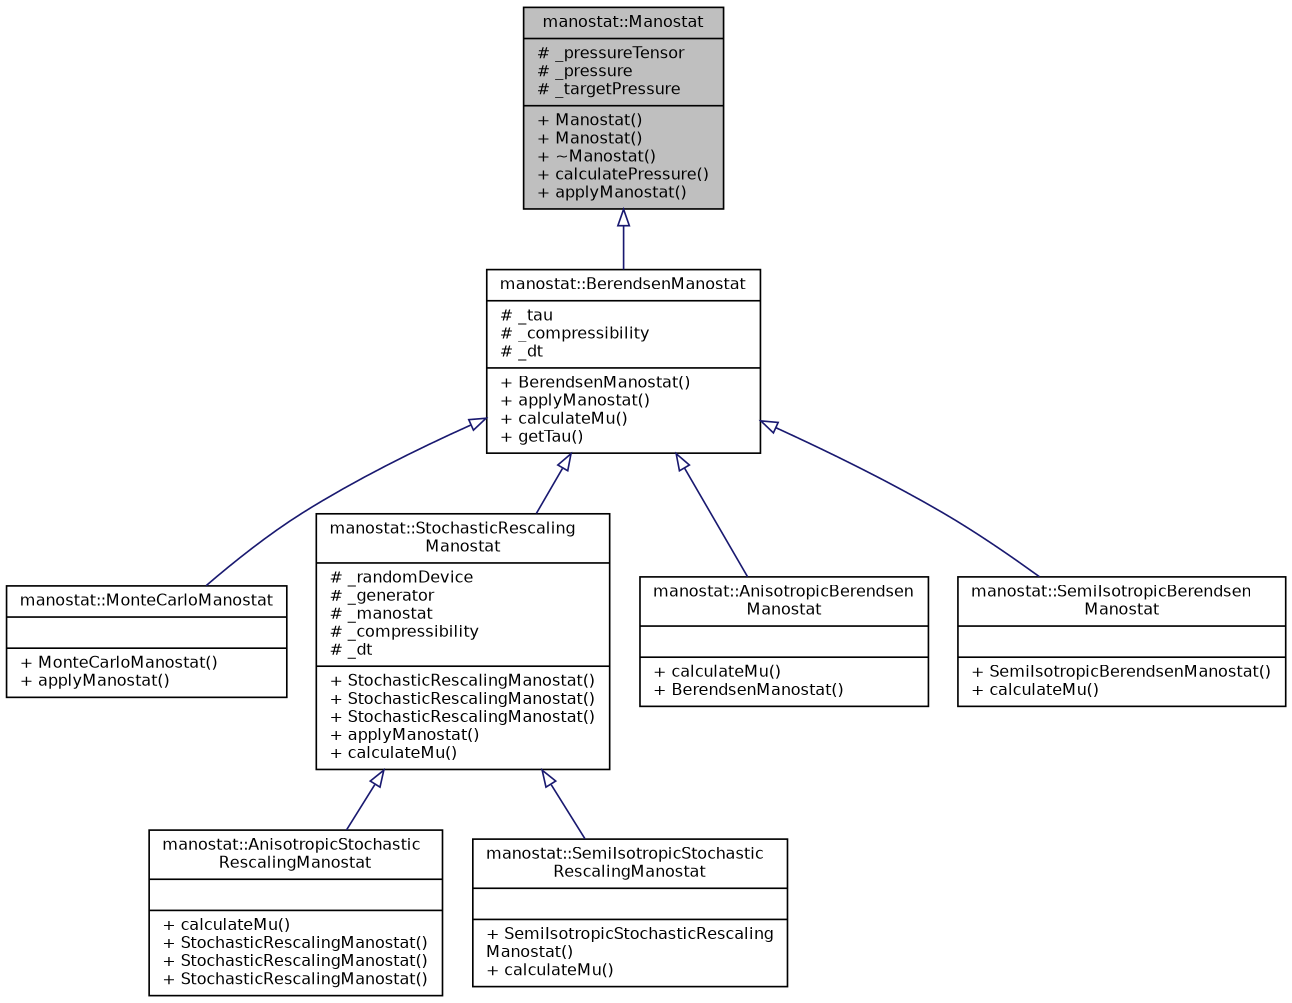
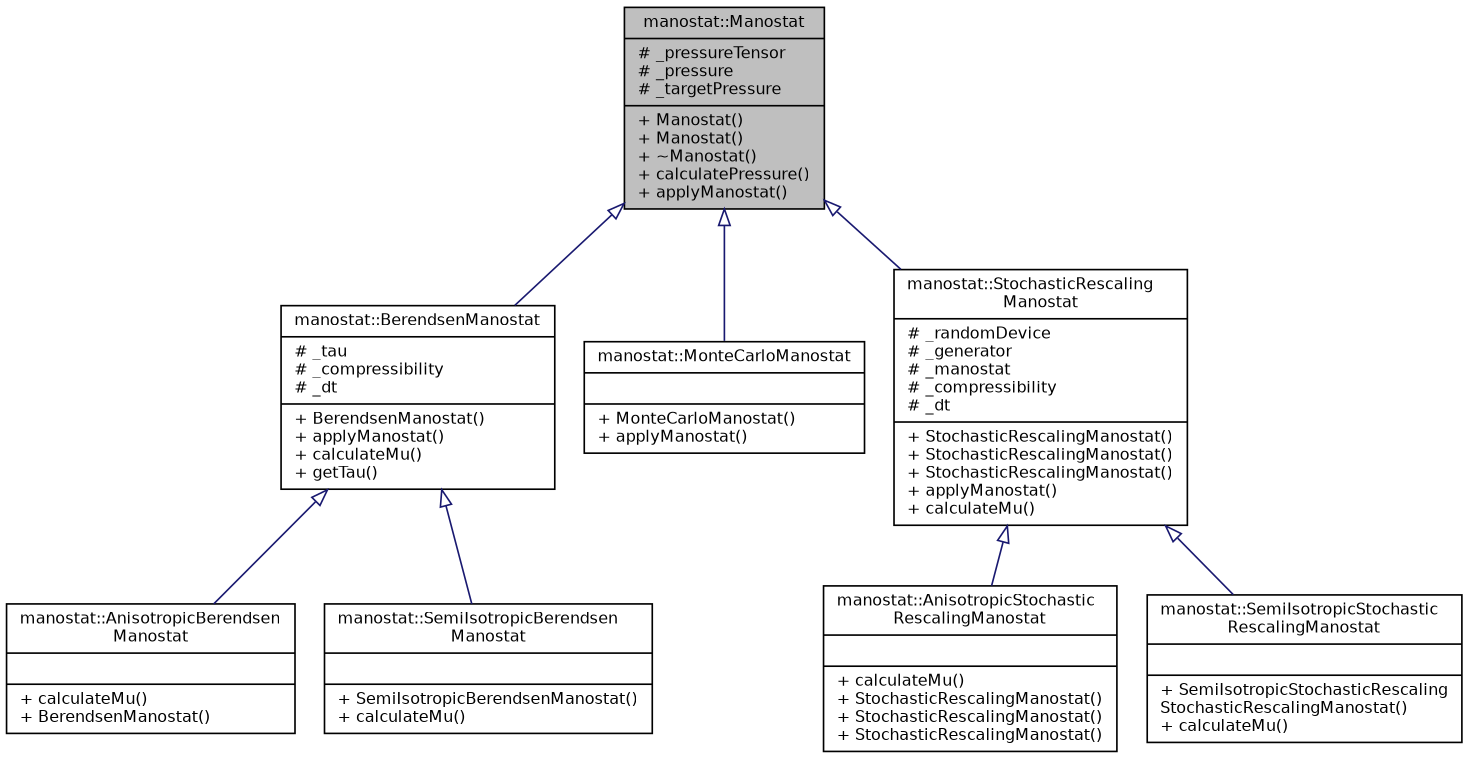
  digraph {
    node [color=black fillcolor=white fontname=Helvetica fontsize=10 shape=record style=filled]
    edge [arrowtail=onormal color=midnightblue dir=back fontname=Helvetica fontsize=10 labelfontname=Helvetica labelfontsize=10 style=solid]
    n1 [fillcolor=grey75 fontcolor=black height=0.2 label="{manostat::Manostat\n|# _pressureTensor\l# _pressure\l# _targetPressure\l|+ Manostat()\l+ Manostat()\l+ ~Manostat()\l+ calculatePressure()\l+ applyManostat()\l}" width=0.4]
    n2 [height=0.2 label="{manostat::BerendsenManostat\n|# _tau\l# _compressibility\l# _dt\l|+ BerendsenManostat()\l+ applyManostat()\l+ calculateMu()\l+ getTau()\l}" width=0.4]
    n3 [height=0.2 label="{manostat::MonteCarloManostat\n||+ MonteCarloManostat()\l+ applyManostat()\l}" width=0.4]
    n4 [height=0.2 label="{manostat::StochasticRescaling\lManostat\n|# _randomDevice\l# _generator\l# _manostat\l# _compressibility\l# _dt\l|+ StochasticRescalingManostat()\l+ StochasticRescalingManostat()\l+ StochasticRescalingManostat()\l+ applyManostat()\l+ calculateMu()\l}" width=0.4]
    n5 [height=0.2 label="{manostat::AnisotropicBerendsen\lManostat\n||+ calculateMu()\l+ BerendsenManostat()\l}" width=0.4]
    n6 [height=0.2 label="{manostat::SemiIsotropicBerendsen\lManostat\n||+ SemiIsotropicBerendsenManostat()\l+ calculateMu()\l}" width=0.4]
    n7 [height=0.2 label="{manostat::AnisotropicStochastic\lRescalingManostat\n||+ calculateMu()\l+ StochasticRescalingManostat()\l+ StochasticRescalingManostat()\l+ StochasticRescalingManostat()\l}" width=0.4]
-   n8 [height=0.2 label="{manostat::SemiIsotropicStochastic\lRescalingManostat\n||+ SemiIsotropicStochasticRescaling\lManostat()\l+ calculateMu()\l}" width=0.4]
+   n8 [height=0.2 label="{manostat::SemiIsotropicStochastic\lRescalingManostat\n||+ SemiIsotropicStochasticRescaling\lStochasticRescalingManostat()\l+ calculateMu()\l}" width=0.4]
    n1 -> n2
-   n2 -> n3
-   n2 -> n4
+   n1 -> n3
+   n1 -> n4
    n2 -> n5
    n2 -> n6
    n4 -> n7
    n4 -> n8
  }
